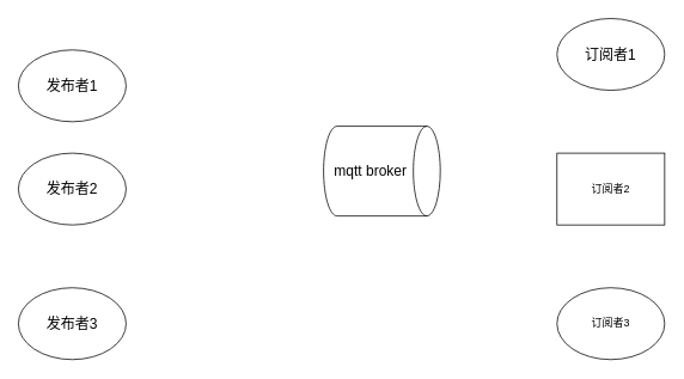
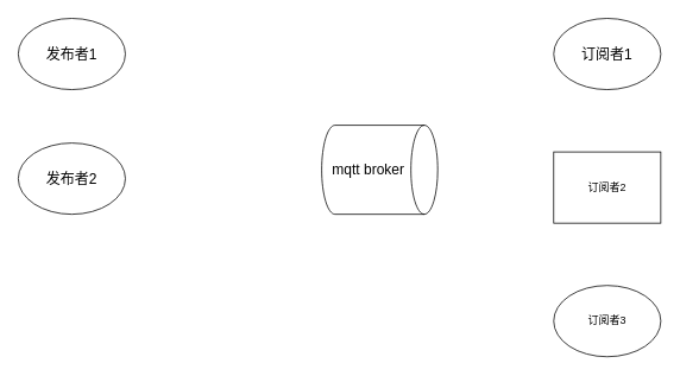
  <mxCell id="0" />
  <mxCell id="1" parent="0" />
- <mxCell id="2" value="&lt;font style=&quot;font-size: 16px;&quot;&gt;发布者1&lt;/font&gt;" style="ellipse;whiteSpace=wrap;html=1;" vertex="1" parent="1"><mxGeometry x="20" y="55" width="120" height="80" as="geometry" /></mxCell>
- <mxCell id="3" value="&lt;font style=&quot;font-size: 16px;&quot;&gt;发布者2&lt;/font&gt;" style="ellipse;whiteSpace=wrap;html=1;" vertex="1" parent="1"><mxGeometry x="20" y="170" width="120" height="80" as="geometry" /></mxCell>
- <mxCell id="4" value="&lt;font style=&quot;font-size: 16px;&quot;&gt;发布者3&lt;/font&gt;" style="ellipse;whiteSpace=wrap;html=1;" vertex="1" parent="1"><mxGeometry x="20" y="320" width="120" height="80" as="geometry" /></mxCell>
+ <mxCell id="2" value="&lt;font style=&quot;font-size: 16px;&quot;&gt;发布者1&lt;/font&gt;" style="ellipse;whiteSpace=wrap;html=1;" vertex="1" parent="1"><mxGeometry x="20" y="20" width="120" height="80" as="geometry" /></mxCell>
+ <mxCell id="3" value="&lt;font style=&quot;font-size: 16px;&quot;&gt;发布者2&lt;/font&gt;" style="ellipse;whiteSpace=wrap;html=1;" vertex="1" parent="1"><mxGeometry x="20" y="160" width="120" height="80" as="geometry" /></mxCell>
  <mxCell id="5" value="&lt;font style=&quot;font-size: 16px;&quot;&gt;mqtt broker&lt;/font&gt;" style="shape=cylinder3;whiteSpace=wrap;html=1;boundedLbl=1;backgroundOutline=1;size=15;direction=south;" vertex="1" parent="1"><mxGeometry x="360" y="140" width="130" height="100" as="geometry" /></mxCell>
  <mxCell id="6" value="&lt;font style=&quot;font-size: 16px;&quot;&gt;订阅者1&lt;/font&gt;" style="ellipse;whiteSpace=wrap;html=1;" vertex="1" parent="1"><mxGeometry x="620" y="20" width="120" height="80" as="geometry" /></mxCell>
  <mxCell id="7" value="订阅者2" style="whiteSpace=wrap;html=1;rounded=0;" vertex="1" parent="1"><mxGeometry x="620" y="170" width="120" height="80" as="geometry" /></mxCell>
  <mxCell id="8" value="订阅者3" style="ellipse;whiteSpace=wrap;html=1;" vertex="1" parent="1"><mxGeometry x="620" y="320" width="120" height="80" as="geometry" /></mxCell>
